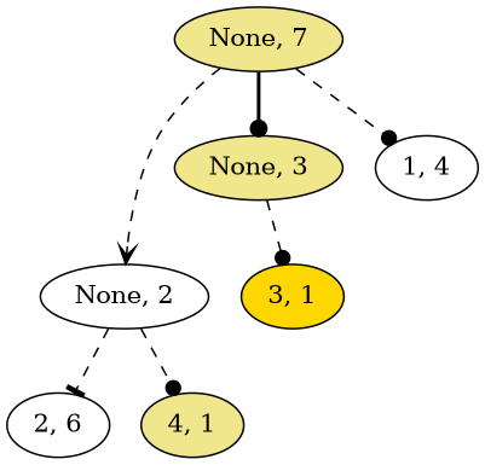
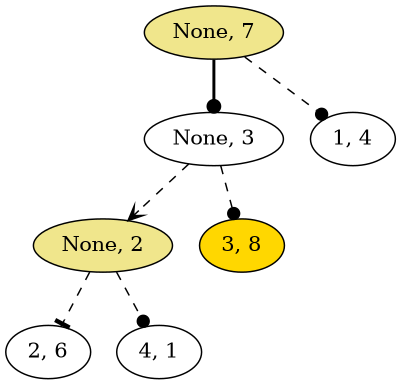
  digraph {
    node [fillcolor=white style=filled]
    edge [arrowhead=dot style=dashed]
    n1 [label="2, 6"]
-   n2 [fillcolor=khaki label="4, 1"]
-   n3 [label="None, 2"]
-   n4 [fillcolor=gold label="3, 1"]
-   n5 [fillcolor=khaki label="None, 3"]
+   n2 [label="4, 1"]
+   n3 [fillcolor=khaki label="None, 2"]
+   n4 [fillcolor=gold label="3, 8"]
+   n5 [label="None, 3"]
    n6 [label="1, 4"]
    n7 [fillcolor=khaki label="None, 7"]
    n3 -> n1 [arrowhead=tee]
    n3 -> n2
-   n7 -> n3 [arrowhead=vee]
+   n5 -> n3 [arrowhead=vee]
    n5 -> n4
    n7 -> n5 [style=bold]
    n7 -> n6
  }
